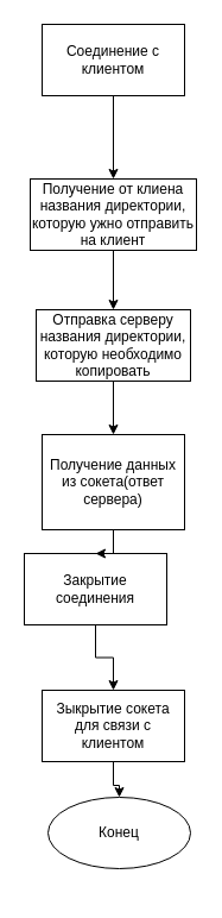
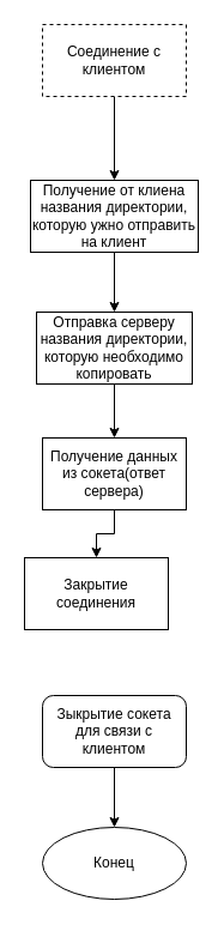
  <mxCell id="0" />
  <mxCell id="1" parent="0" />
  <mxCell id="2" value="" style="edgeStyle=orthogonalEdgeStyle;rounded=0;orthogonalLoop=1;jettySize=auto;html=1;" parent="1" source="3" target="5" edge="1"><mxGeometry relative="1" as="geometry" /></mxCell>
- <mxCell id="3" value="Соединение с клиентом" style="whiteSpace=wrap;html=1;" parent="1" vertex="1"><mxGeometry x="35" y="20" width="120" height="60" as="geometry" /></mxCell>
+ <mxCell id="3" value="Соединение с клиентом" style="whiteSpace=wrap;html=1;dashed=1;" parent="1" vertex="1"><mxGeometry x="35" y="20" width="120" height="60" as="geometry" /></mxCell>
  <mxCell id="4" style="edgeStyle=orthogonalEdgeStyle;rounded=0;orthogonalLoop=1;jettySize=auto;html=1;" edge="1" parent="1" source="5" target="14"><mxGeometry relative="1" as="geometry" /></mxCell>
  <mxCell id="5" value="Получение от клиена названия директории, которую ужно отправить на клиент" style="whiteSpace=wrap;html=1;" parent="1" vertex="1"><mxGeometry x="25" y="150" width="140" height="60" as="geometry" /></mxCell>
- <mxCell id="6" value="" style="edgeStyle=orthogonalEdgeStyle;rounded=0;orthogonalLoop=1;jettySize=auto;html=1;" parent="1" source="7" target="9" edge="1"><mxGeometry relative="1" as="geometry" /></mxCell>
  <mxCell id="7" value="Закрытие соединения" style="whiteSpace=wrap;html=1;" parent="1" vertex="1"><mxGeometry x="20" y="465" width="120" height="60" as="geometry" /></mxCell>
  <mxCell id="8" value="" style="edgeStyle=orthogonalEdgeStyle;rounded=0;orthogonalLoop=1;jettySize=auto;html=1;" parent="1" source="9" target="10" edge="1"><mxGeometry relative="1" as="geometry" /></mxCell>
- <mxCell id="9" value="Зыкрытие сокета для связи с клиентом" style="whiteSpace=wrap;html=1;" parent="1" vertex="1"><mxGeometry x="35" y="580" width="120" height="60" as="geometry" /></mxCell>
- <mxCell id="10" value="Конец" style="ellipse;whiteSpace=wrap;html=1;" parent="1" vertex="1"><mxGeometry x="40" y="670" width="120" height="60" as="geometry" /></mxCell>
+ <mxCell id="9" value="Зыкрытие сокета для связи с клиентом" style="whiteSpace=wrap;html=1;rounded=1;" parent="1" vertex="1"><mxGeometry x="35" y="580" width="120" height="60" as="geometry" /></mxCell>
+ <mxCell id="10" value="Конец" style="ellipse;whiteSpace=wrap;html=1;" parent="1" vertex="1"><mxGeometry x="35" y="690" width="120" height="60" as="geometry" /></mxCell>
  <mxCell id="11" style="edgeStyle=orthogonalEdgeStyle;rounded=0;orthogonalLoop=1;jettySize=auto;html=1;" edge="1" parent="1" source="14" target="13"><mxGeometry relative="1" as="geometry" /></mxCell>
  <mxCell id="12" value="" style="edgeStyle=orthogonalEdgeStyle;rounded=0;orthogonalLoop=1;jettySize=auto;html=1;" edge="1" parent="1" source="13" target="7"><mxGeometry relative="1" as="geometry" /></mxCell>
- <mxCell id="13" value="Получение данных из сокета(ответ сервера)" style="rounded=0;whiteSpace=wrap;html=1;" vertex="1" parent="1"><mxGeometry x="35" y="365" width="120" height="80" as="geometry" /></mxCell>
+ <mxCell id="13" value="Получение данных из сокета(ответ сервера)" style="rounded=0;whiteSpace=wrap;html=1;" vertex="1" parent="1"><mxGeometry x="35" y="365" width="120" height="60" as="geometry" /></mxCell>
  <mxCell id="14" value="Отправка серверу названия директории, которую необходимо копировать" style="rounded=0;whiteSpace=wrap;html=1;" vertex="1" parent="1"><mxGeometry x="30" y="260" width="130" height="60" as="geometry" /></mxCell>
